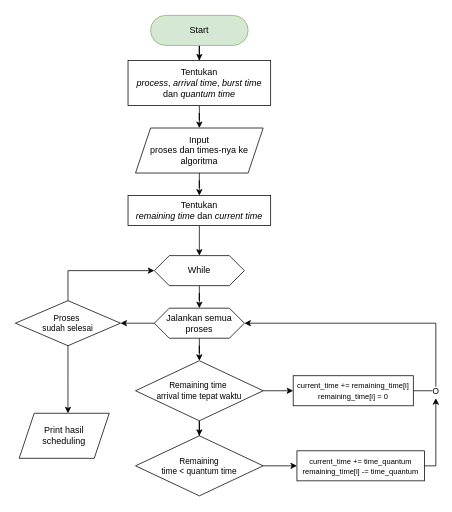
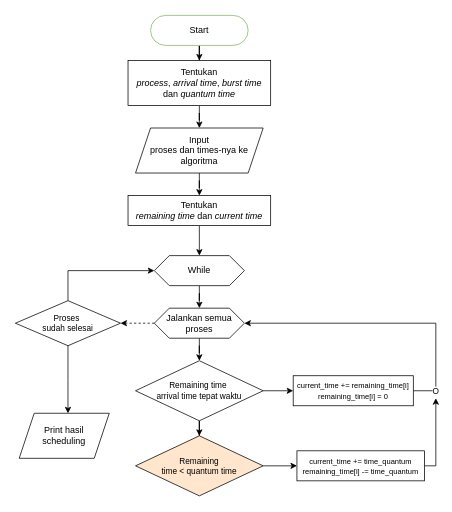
  <mxCell id="0" />
  <mxCell id="1" parent="0" />
  <mxCell id="2" value="" style="edgeStyle=orthogonalEdgeStyle;rounded=0;orthogonalLoop=1;jettySize=auto;html=1;entryX=0.5;entryY=0;entryDx=0;entryDy=0;" edge="1" parent="1" source="3" target="5"><mxGeometry relative="1" as="geometry" /></mxCell>
- <mxCell id="3" value="Start" style="rounded=1;whiteSpace=wrap;html=1;arcSize=50;fillColor=#d5e8d4;strokeColor=#82b366;" vertex="1" parent="1"><mxGeometry x="200" y="20" width="130" height="40" as="geometry" /></mxCell>
+ <mxCell id="3" value="Start" style="rounded=1;whiteSpace=wrap;html=1;arcSize=50;fillColor=#ffffff;strokeColor=#82b366;" vertex="1" parent="1"><mxGeometry x="200" y="20" width="130" height="40" as="geometry" /></mxCell>
  <mxCell id="4" value="" style="edgeStyle=orthogonalEdgeStyle;rounded=0;orthogonalLoop=1;jettySize=auto;html=1;" edge="1" parent="1" source="5" target="7"><mxGeometry relative="1" as="geometry" /></mxCell>
  <mxCell id="5" value="&lt;p align=&quot;center&quot; class=&quot;MsoNormal&quot;&gt;Tentukan&lt;br&gt;&lt;i&gt;process&lt;/i&gt;, &lt;i&gt;arrival time&lt;/i&gt;, &lt;i&gt;burst time&lt;/i&gt; dan &lt;i&gt;quantum time&lt;/i&gt;&lt;span style=&quot;font-family: &amp;quot;Plus Jakarta Sans&amp;quot;;&quot;&gt;&lt;/span&gt;&lt;/p&gt;" style="rounded=0;whiteSpace=wrap;html=1;" vertex="1" parent="1"><mxGeometry x="170" y="80" width="190" height="60" as="geometry" /></mxCell>
  <mxCell id="6" style="edgeStyle=orthogonalEdgeStyle;rounded=0;orthogonalLoop=1;jettySize=auto;html=1;entryX=0.5;entryY=0;entryDx=0;entryDy=0;" edge="1" parent="1" source="7" target="9"><mxGeometry relative="1" as="geometry" /></mxCell>
  <mxCell id="7" value="&lt;p align=&quot;center&quot; class=&quot;MsoNormal&quot;&gt;Input&lt;br/&gt;proses dan times-nya ke algoritma&lt;span style=&quot;font-family: &amp;quot;Plus Jakarta Sans&amp;quot;;&quot;&gt;&lt;/span&gt;&lt;/p&gt;" style="shape=parallelogram;perimeter=parallelogramPerimeter;whiteSpace=wrap;html=1;fixedSize=1;" vertex="1" parent="1"><mxGeometry x="180" y="170" width="170" height="60" as="geometry" /></mxCell>
  <mxCell id="8" style="edgeStyle=orthogonalEdgeStyle;rounded=0;orthogonalLoop=1;jettySize=auto;html=1;" edge="1" parent="1" source="9" target="11"><mxGeometry relative="1" as="geometry" /></mxCell>
  <mxCell id="9" value="&lt;p align=&quot;center&quot; class=&quot;MsoNormal&quot;&gt;&lt;font style=&quot;font-size: 12px;&quot;&gt;&lt;font style=&quot;&quot;&gt;Tentukan&lt;br&gt;&lt;i&gt;remaining time&lt;/i&gt; dan&lt;i&gt; current &lt;/i&gt;&lt;/font&gt;&lt;i&gt;time&lt;/i&gt;&lt;/font&gt;&lt;span style=&quot;font-family: &amp;quot;Plus Jakarta Sans&amp;quot;;&quot;&gt;&lt;/span&gt;&lt;/p&gt;" style="rounded=0;whiteSpace=wrap;html=1;" vertex="1" parent="1"><mxGeometry x="170" y="260" width="190" height="40" as="geometry" /></mxCell>
  <mxCell id="10" style="edgeStyle=orthogonalEdgeStyle;rounded=0;orthogonalLoop=1;jettySize=auto;html=1;entryX=0.5;entryY=0;entryDx=0;entryDy=0;" edge="1" parent="1" source="11" target="14"><mxGeometry relative="1" as="geometry" /></mxCell>
  <mxCell id="11" value="While" style="shape=hexagon;perimeter=hexagonPerimeter2;whiteSpace=wrap;html=1;fixedSize=1;" vertex="1" parent="1"><mxGeometry x="205" y="340" width="120" height="40" as="geometry" /></mxCell>
- <mxCell id="12" value="" style="edgeStyle=orthogonalEdgeStyle;rounded=0;orthogonalLoop=1;jettySize=auto;html=1;" edge="1" parent="1" source="14" target="27"><mxGeometry relative="1" as="geometry" /></mxCell>
+ <mxCell id="12" value="" style="edgeStyle=orthogonalEdgeStyle;rounded=0;orthogonalLoop=1;jettySize=auto;html=1;dashed=1;" edge="1" parent="1" source="14" target="27"><mxGeometry relative="1" as="geometry" /></mxCell>
  <mxCell id="13" style="edgeStyle=orthogonalEdgeStyle;rounded=0;orthogonalLoop=1;jettySize=auto;html=1;entryX=0.5;entryY=0;entryDx=0;entryDy=0;" edge="1" parent="1" source="14" target="17"><mxGeometry relative="1" as="geometry" /></mxCell>
  <mxCell id="14" value="Jalankan semua proses" style="shape=hexagon;perimeter=hexagonPerimeter2;whiteSpace=wrap;html=1;fixedSize=1;" vertex="1" parent="1"><mxGeometry x="205" y="410" width="120" height="40" as="geometry" /></mxCell>
  <mxCell id="15" value="" style="edgeStyle=orthogonalEdgeStyle;rounded=0;orthogonalLoop=1;jettySize=auto;html=1;" edge="1" parent="1" source="17" target="24"><mxGeometry relative="1" as="geometry" /></mxCell>
  <mxCell id="16" value="" style="edgeStyle=orthogonalEdgeStyle;rounded=0;orthogonalLoop=1;jettySize=auto;html=1;" edge="1" parent="1" source="17" target="19"><mxGeometry relative="1" as="geometry" /></mxCell>
  <mxCell id="17" value="&lt;p style=&quot;line-height: 10%;&quot; class=&quot;MsoNormal&quot;&gt;&lt;font style=&quot;font-size: 11px;&quot;&gt;Remaining time&amp;nbsp;&lt;/font&gt;&lt;/p&gt;&lt;p style=&quot;line-height: 10%;&quot; class=&quot;MsoNormal&quot;&gt;&lt;font style=&quot;font-size: 11px;&quot;&gt;arrival time tepat waktu&lt;/font&gt;&lt;/p&gt;" style="rhombus;whiteSpace=wrap;html=1;rounded=0;shadow=0;align=center;" vertex="1" parent="1"><mxGeometry x="180" y="480" width="170" height="80" as="geometry" /></mxCell>
  <mxCell id="18" value="" style="edgeStyle=orthogonalEdgeStyle;rounded=0;orthogonalLoop=1;jettySize=auto;html=1;" edge="1" parent="1" source="19" target="21"><mxGeometry relative="1" as="geometry" /></mxCell>
- <mxCell id="19" value="&lt;p style=&quot;line-height: 110%; font-size: 11px;&quot; align=&quot;center&quot; class=&quot;MsoNormal&quot;&gt;Remaining&lt;br&gt;time &amp;lt; quantum time&lt;/p&gt;" style="rhombus;whiteSpace=wrap;html=1;rounded=0;shadow=0;align=center;" vertex="1" parent="1"><mxGeometry x="180" y="580" width="170" height="80" as="geometry" /></mxCell>
+ <mxCell id="19" value="&lt;p style=&quot;line-height: 110%; font-size: 11px;&quot; align=&quot;center&quot; class=&quot;MsoNormal&quot;&gt;Remaining&lt;br&gt;time &amp;lt; quantum time&lt;/p&gt;" style="rhombus;whiteSpace=wrap;html=1;rounded=0;shadow=0;align=center;fillColor=#ffe6cc;" vertex="1" parent="1"><mxGeometry x="180" y="580" width="170" height="80" as="geometry" /></mxCell>
  <mxCell id="20" style="edgeStyle=orthogonalEdgeStyle;rounded=0;orthogonalLoop=1;jettySize=auto;html=1;" edge="1" parent="1" source="21"><mxGeometry relative="1" as="geometry"><mxPoint x="580" y="530" as="targetPoint" /><Array as="points"><mxPoint x="580" y="620" /></Array></mxGeometry></mxCell>
  <mxCell id="21" value="&lt;p style=&quot;line-height: 30%; font-size: 10px;&quot; align=&quot;center&quot; class=&quot;MsoNormal&quot;&gt;&lt;font style=&quot;font-size: 10px;&quot;&gt;current_time += time_quantum&lt;/font&gt;&lt;/p&gt;&lt;p style=&quot;line-height: 30%; font-size: 10px;&quot; align=&quot;center&quot; class=&quot;MsoNormal&quot;&gt;&lt;span style=&quot;background-color: initial;&quot;&gt;&lt;font style=&quot;font-size: 10px;&quot;&gt;remaining_time[i] -= time_quantum&lt;/font&gt;&lt;/span&gt;&lt;/p&gt;" style="rounded=0;whiteSpace=wrap;html=1;" vertex="1" parent="1"><mxGeometry x="395" y="600" width="170" height="40" as="geometry" /></mxCell>
  <mxCell id="22" style="edgeStyle=orthogonalEdgeStyle;rounded=0;orthogonalLoop=1;jettySize=auto;html=1;entryX=1;entryY=0.5;entryDx=0;entryDy=0;" edge="1" parent="1" source="24" target="14"><mxGeometry relative="1" as="geometry"><Array as="points"><mxPoint x="580" y="520" /><mxPoint x="580" y="430" /></Array></mxGeometry></mxCell>
  <mxCell id="23" value="O" style="edgeLabel;html=1;align=center;verticalAlign=middle;resizable=0;points=[];" vertex="1" connectable="0" parent="22"><mxGeometry x="-0.847" relative="1" as="geometry"><mxPoint as="offset" /></mxGeometry></mxCell>
  <mxCell id="24" value="&lt;p style=&quot;line-height: 10%;&quot; class=&quot;MsoNormal&quot;&gt;&lt;font style=&quot;font-size: 10px;&quot;&gt;current_time += remaining_time[i]&lt;/font&gt;&lt;/p&gt;&lt;p style=&quot;line-height: 10%;&quot; class=&quot;MsoNormal&quot;&gt;&lt;font style=&quot;font-size: 10px;&quot;&gt;remaining_time[i] = 0&lt;/font&gt;&lt;/p&gt;" style="rounded=0;whiteSpace=wrap;html=1;align=center;perimeterSpacing=0;" vertex="1" parent="1"><mxGeometry x="390" y="500" width="160" height="40" as="geometry" /></mxCell>
  <mxCell id="25" style="edgeStyle=orthogonalEdgeStyle;rounded=0;orthogonalLoop=1;jettySize=auto;html=1;exitX=0.5;exitY=0;exitDx=0;exitDy=0;entryX=0;entryY=0.5;entryDx=0;entryDy=0;" edge="1" parent="1" source="27" target="11"><mxGeometry relative="1" as="geometry"><mxPoint x="130" y="325" as="targetPoint" /><mxPoint x="90" y="395" as="sourcePoint" /><Array as="points"><mxPoint x="90" y="360" /></Array></mxGeometry></mxCell>
  <mxCell id="26" value="" style="edgeStyle=orthogonalEdgeStyle;rounded=0;orthogonalLoop=1;jettySize=auto;html=1;" edge="1" parent="1" source="27"><mxGeometry relative="1" as="geometry"><mxPoint x="90" y="550" as="targetPoint" /></mxGeometry></mxCell>
  <mxCell id="27" value="&lt;p style=&quot;line-height: 10%;&quot; class=&quot;MsoNormal&quot;&gt;&lt;span style=&quot;font-size: 11px;&quot;&gt;Proses&amp;nbsp;&lt;/span&gt;&lt;/p&gt;&lt;p style=&quot;line-height: 10%;&quot; class=&quot;MsoNormal&quot;&gt;&lt;span style=&quot;font-size: 11px;&quot;&gt;sudah selesai&lt;/span&gt;&lt;/p&gt;" style="rhombus;whiteSpace=wrap;html=1;rounded=0;shadow=0;align=center;" vertex="1" parent="1"><mxGeometry x="20" y="400" width="140" height="60" as="geometry" /></mxCell>
  <mxCell id="28" value="Print hasil &lt;br&gt;scheduling" style="shape=parallelogram;perimeter=parallelogramPerimeter;whiteSpace=wrap;html=1;fixedSize=1;" vertex="1" parent="1"><mxGeometry x="25" y="550" width="120" height="60" as="geometry" /></mxCell>
